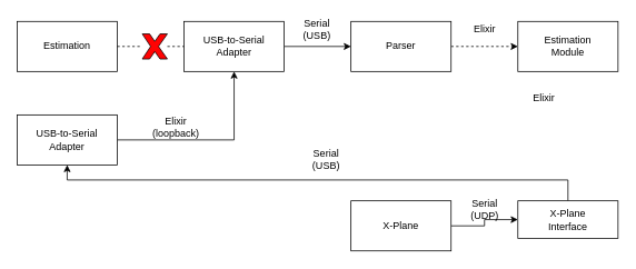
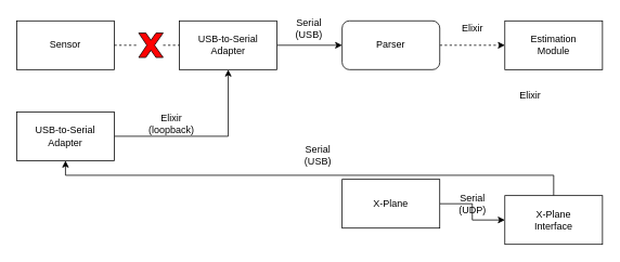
  <mxCell id="0" />
  <mxCell id="1" parent="0" />
- <mxCell id="2" value="Estimation" style="rounded=0;whiteSpace=wrap;html=1;" parent="1" vertex="1"><mxGeometry x="20" y="25" width="120" height="60" as="geometry" /></mxCell>
+ <mxCell id="2" value="Sensor" style="rounded=0;whiteSpace=wrap;html=1;" parent="1" vertex="1"><mxGeometry x="20" y="25" width="120" height="60" as="geometry" /></mxCell>
  <mxCell id="3" value="" style="edgeStyle=orthogonalEdgeStyle;rounded=0;orthogonalLoop=1;jettySize=auto;html=1;" parent="1" source="4" target="8" edge="1"><mxGeometry relative="1" as="geometry" /></mxCell>
  <mxCell id="4" value="USB-to-Serial&lt;br&gt;Adapter" style="rounded=0;whiteSpace=wrap;html=1;" parent="1" vertex="1"><mxGeometry x="220" y="25" width="120" height="60" as="geometry" /></mxCell>
  <mxCell id="5" value="Estimation&lt;br&gt;Module" style="rounded=0;whiteSpace=wrap;html=1;" parent="1" vertex="1"><mxGeometry x="620" y="25" width="120" height="60" as="geometry" /></mxCell>
  <mxCell id="6" value="Elixir&lt;br&gt;(loopback)" style="text;html=1;align=center;verticalAlign=middle;resizable=0;points=[];autosize=1;" parent="1" vertex="1"><mxGeometry x="175" y="137" width="70" height="30" as="geometry" /></mxCell>
  <mxCell id="7" value="" style="edgeStyle=orthogonalEdgeStyle;rounded=0;orthogonalLoop=1;jettySize=auto;html=1;dashed=1;" edge="1" parent="1" source="8" target="5"><mxGeometry relative="1" as="geometry" /></mxCell>
- <mxCell id="8" value="Parser" style="rounded=0;whiteSpace=wrap;html=1;" parent="1" vertex="1"><mxGeometry x="420" y="25" width="120" height="60" as="geometry" /></mxCell>
+ <mxCell id="8" value="Parser" style="whiteSpace=wrap;html=1;rounded=1;" parent="1" vertex="1"><mxGeometry x="420" y="25" width="120" height="60" as="geometry" /></mxCell>
  <mxCell id="9" value="Serial&lt;br&gt;(USB)" style="text;html=1;align=center;verticalAlign=middle;resizable=0;points=[];autosize=1;" parent="1" vertex="1"><mxGeometry x="354" y="20" width="50" height="30" as="geometry" /></mxCell>
  <mxCell id="10" value="Elixir" style="text;html=1;align=center;verticalAlign=middle;resizable=0;points=[];autosize=1;" parent="1" vertex="1"><mxGeometry x="560" y="25" width="40" height="20" as="geometry" /></mxCell>
  <mxCell id="11" style="edgeStyle=orthogonalEdgeStyle;rounded=0;orthogonalLoop=1;jettySize=auto;html=1;entryX=0.5;entryY=1;entryDx=0;entryDy=0;" edge="1" parent="1" source="12" target="21"><mxGeometry relative="1" as="geometry"><Array as="points"><mxPoint x="680" y="215" /><mxPoint x="80" y="215" /></Array></mxGeometry></mxCell>
- <mxCell id="12" value="X-Plane&lt;br&gt;Interface" style="rounded=0;whiteSpace=wrap;html=1;" parent="1" vertex="1"><mxGeometry x="620" y="240" width="120" height="45" as="geometry" /></mxCell>
+ <mxCell id="12" value="X-Plane&lt;br&gt;Interface" style="rounded=0;whiteSpace=wrap;html=1;" parent="1" vertex="1"><mxGeometry x="620" y="240" width="120" height="60" as="geometry" /></mxCell>
  <mxCell id="13" value="" style="edgeStyle=orthogonalEdgeStyle;rounded=0;orthogonalLoop=1;jettySize=auto;html=1;" parent="1" source="14" target="12" edge="1"><mxGeometry relative="1" as="geometry" /></mxCell>
- <mxCell id="14" value="X-Plane" style="rounded=0;whiteSpace=wrap;html=1;" parent="1" vertex="1"><mxGeometry x="420" y="240" width="120" height="60" as="geometry" /></mxCell>
+ <mxCell id="14" value="X-Plane" style="rounded=0;whiteSpace=wrap;html=1;" parent="1" vertex="1"><mxGeometry x="420" y="220" width="120" height="60" as="geometry" /></mxCell>
  <mxCell id="15" value="Elixir" style="text;html=1;align=center;verticalAlign=middle;resizable=0;points=[];autosize=1;" parent="1" vertex="1"><mxGeometry x="631" y="107" width="40" height="20" as="geometry" /></mxCell>
  <mxCell id="16" value="Serial&lt;br&gt;(UDP)" style="text;html=1;align=center;verticalAlign=middle;resizable=0;points=[];autosize=1;" parent="1" vertex="1"><mxGeometry x="555" y="235" width="50" height="30" as="geometry" /></mxCell>
  <mxCell id="17" value="" style="endArrow=none;dashed=1;html=1;exitX=1;exitY=0.5;exitDx=0;exitDy=0;entryX=0;entryY=0.5;entryDx=0;entryDy=0;" parent="1" source="18" target="4" edge="1"><mxGeometry width="50" height="50" relative="1" as="geometry"><mxPoint x="380" y="85" as="sourcePoint" /><mxPoint x="430" y="35" as="targetPoint" /></mxGeometry></mxCell>
  <mxCell id="18" value="" style="verticalLabelPosition=bottom;verticalAlign=top;html=1;shape=mxgraph.basic.x;align=center;labelBackgroundColor=#030303;fillColor=#FF0303;" parent="1" vertex="1"><mxGeometry x="170" y="40" width="30" height="30" as="geometry" /></mxCell>
  <mxCell id="19" value="" style="endArrow=none;dashed=1;html=1;exitX=1;exitY=0.5;exitDx=0;exitDy=0;entryX=0;entryY=0.5;entryDx=0;entryDy=0;" parent="1" source="2" target="18" edge="1"><mxGeometry width="50" height="50" relative="1" as="geometry"><mxPoint x="540" y="55" as="sourcePoint" /><mxPoint x="620" y="55" as="targetPoint" /></mxGeometry></mxCell>
  <mxCell id="20" style="edgeStyle=orthogonalEdgeStyle;rounded=0;orthogonalLoop=1;jettySize=auto;html=1;entryX=0.5;entryY=1;entryDx=0;entryDy=0;" edge="1" parent="1" source="21" target="4"><mxGeometry relative="1" as="geometry" /></mxCell>
  <mxCell id="21" value="USB-to-Serial&lt;br&gt;Adapter" style="rounded=0;whiteSpace=wrap;html=1;" vertex="1" parent="1"><mxGeometry x="20" y="137" width="120" height="60" as="geometry" /></mxCell>
  <mxCell id="22" value="Serial&lt;br&gt;(USB)" style="text;html=1;align=center;verticalAlign=middle;resizable=0;points=[];autosize=1;" vertex="1" parent="1"><mxGeometry x="365" y="175" width="50" height="30" as="geometry" /></mxCell>
